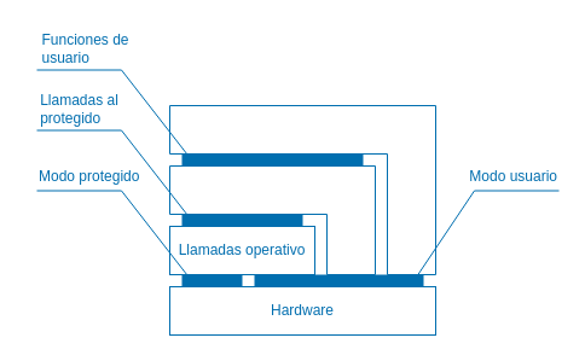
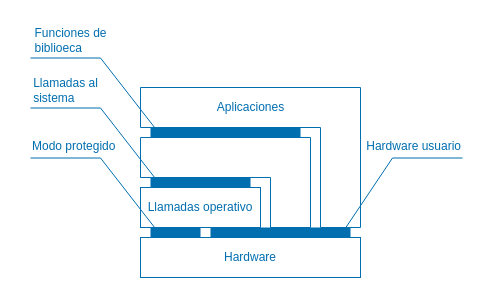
  <mxCell id="0" />
  <mxCell id="1" parent="0" />
  <mxCell id="2" value="" style="rounded=0;whiteSpace=wrap;html=1;fillColor=light-dark(#006EAF,#006EAF);fontColor=light-dark(#006EAF,#006EAF);strokeColor=none;" parent="1" vertex="1"><mxGeometry x="150" y="227" width="50" height="10" as="geometry" /></mxCell>
  <mxCell id="3" value="" style="rounded=0;whiteSpace=wrap;html=1;fillColor=light-dark(#006EAF,#006EAF);fontColor=light-dark(#006EAF,#006EAF);strokeColor=none;" parent="1" vertex="1"><mxGeometry x="210" y="227" width="140" height="10" as="geometry" /></mxCell>
  <mxCell id="4" value="" style="rounded=0;whiteSpace=wrap;html=1;fillColor=light-dark(#006EAF,#006EAF);fontColor=light-dark(#006EAF,#006EAF);strokeColor=none;" parent="1" vertex="1"><mxGeometry x="150" y="177" width="100" height="10" as="geometry" /></mxCell>
  <mxCell id="5" value="" style="rounded=0;whiteSpace=wrap;html=1;fillColor=light-dark(#006EAF,#006EAF);fontColor=light-dark(#006EAF,#006EAF);strokeColor=none;" parent="1" vertex="1"><mxGeometry x="150" y="127" width="150" height="10" as="geometry" /></mxCell>
  <mxCell id="6" value="Hardware" style="rounded=0;whiteSpace=wrap;html=1;fillColor=none;fontColor=light-dark(#006EAF,#006EAF);strokeColor=light-dark(#006EAF,#006EAF);" parent="1" vertex="1"><mxGeometry x="140" y="237" width="220" height="40" as="geometry" /></mxCell>
  <mxCell id="7" value="Llamadas operativo" style="rounded=0;whiteSpace=wrap;html=1;fillColor=none;fontColor=light-dark(#006EAF,#006EAF);strokeColor=light-dark(#006EAF,#006EAF);" parent="1" vertex="1"><mxGeometry x="140" y="187" width="120" height="40" as="geometry" /></mxCell>
  <mxCell id="8" value="" style="edgeStyle=elbowEdgeStyle;elbow=vertical;endArrow=none;html=1;curved=0;rounded=0;endSize=8;startSize=8;endFill=0;strokeColor=light-dark(#006EAF,#006EAF);fontColor=light-dark(#006EAF,#006EAF);" parent="1" edge="1"><mxGeometry width="50" height="50" relative="1" as="geometry"><mxPoint x="140" y="87" as="sourcePoint" /><mxPoint x="320" y="227" as="targetPoint" /><Array as="points"><mxPoint x="230" y="127" /></Array></mxGeometry></mxCell>
  <mxCell id="9" value="" style="edgeStyle=segmentEdgeStyle;endArrow=none;html=1;curved=0;rounded=0;endSize=8;startSize=8;endFill=0;strokeColor=light-dark(#006EAF,#006EAF);fontColor=light-dark(#006EAF,#006EAF);" parent="1" edge="1"><mxGeometry width="50" height="50" relative="1" as="geometry"><mxPoint x="140" y="87" as="sourcePoint" /><mxPoint x="360" y="227" as="targetPoint" /></mxGeometry></mxCell>
  <mxCell id="10" value="" style="endArrow=none;html=1;strokeColor=light-dark(#006EAF,#006EAF);fontColor=light-dark(#006EAF,#006EAF);" parent="1" edge="1"><mxGeometry width="50" height="50" relative="1" as="geometry"><mxPoint x="360" y="227" as="sourcePoint" /><mxPoint x="320" y="227" as="targetPoint" /></mxGeometry></mxCell>
  <mxCell id="11" value="" style="edgeStyle=elbowEdgeStyle;elbow=vertical;endArrow=none;html=1;curved=0;rounded=0;endSize=8;startSize=8;endFill=0;strokeColor=light-dark(#006EAF,#006EAF);fontColor=light-dark(#006EAF,#006EAF);" parent="1" edge="1"><mxGeometry width="50" height="50" relative="1" as="geometry"><mxPoint x="140" y="137" as="sourcePoint" /><mxPoint x="270" y="227" as="targetPoint" /><Array as="points"><mxPoint x="230" y="177" /></Array></mxGeometry></mxCell>
  <mxCell id="12" value="" style="edgeStyle=segmentEdgeStyle;endArrow=none;html=1;curved=0;rounded=0;endSize=8;startSize=8;endFill=0;strokeColor=light-dark(#006EAF,#006EAF);fontColor=light-dark(#006EAF,#006EAF);" parent="1" edge="1"><mxGeometry width="50" height="50" relative="1" as="geometry"><mxPoint x="140" y="137" as="sourcePoint" /><mxPoint x="310" y="227" as="targetPoint" /></mxGeometry></mxCell>
  <mxCell id="13" value="" style="endArrow=none;html=1;strokeColor=light-dark(#006EAF,#006EAF);fontColor=light-dark(#006EAF,#006EAF);" parent="1" edge="1"><mxGeometry width="50" height="50" relative="1" as="geometry"><mxPoint x="270" y="227" as="sourcePoint" /><mxPoint x="310" y="227" as="targetPoint" /></mxGeometry></mxCell>
- <mxCell id="15" value="Modo usuario" style="strokeWidth=1;shadow=0;dashed=0;align=center;html=1;shape=mxgraph.mockup.text.callout;linkText=;textSize=17;textColor=#666666;callDir=NE;callStyle=line;fontSize=12;fontColor=light-dark(#006EAF,#006EAF);align=right;verticalAlign=top;strokeColor=light-dark(#006EAF,#006EAF);" parent="1" vertex="1"><mxGeometry x="342" y="132" width="120" height="100" as="geometry" /></mxCell>
+ <mxCell id="14" value="Aplicaciones" style="text;html=1;align=center;verticalAlign=middle;resizable=0;points=[];autosize=1;strokeColor=none;fillColor=none;fontColor=light-dark(#006EAF,#006EAF);" parent="1" vertex="1"><mxGeometry x="205" y="92" width="90" height="30" as="geometry" /></mxCell>
+ <mxCell id="15" value="Hardware usuario" style="strokeWidth=1;shadow=0;dashed=0;align=center;html=1;shape=mxgraph.mockup.text.callout;linkText=;textSize=17;textColor=#666666;callDir=NE;callStyle=line;fontSize=12;fontColor=light-dark(#006EAF,#006EAF);align=right;verticalAlign=top;strokeColor=light-dark(#006EAF,#006EAF);" parent="1" vertex="1"><mxGeometry x="342" y="132" width="120" height="100" as="geometry" /></mxCell>
  <mxCell id="16" value="Modo protegido" style="strokeWidth=1;shadow=0;dashed=0;align=center;html=1;shape=mxgraph.mockup.text.callout;linkText=;textSize=17;textColor=#666666;callDir=NW;callStyle=line;fontSize=12;fontColor=light-dark(#006EAF,#006EAF);align=left;verticalAlign=top;strokeColor=light-dark(#006EAF,#006EAF);" parent="1" vertex="1"><mxGeometry x="30" y="132" width="128" height="100" as="geometry" /></mxCell>
  <mxCell id="17" value="" style="strokeWidth=1;shadow=0;dashed=0;align=center;html=1;shape=mxgraph.mockup.text.callout;linkText=;textSize=17;textColor=#666666;callDir=NW;callStyle=line;fontSize=12;fontColor=light-dark(#006EAF,#006EAF);align=left;verticalAlign=top;strokeColor=light-dark(#006EAF,#006EAF);" parent="1" vertex="1"><mxGeometry x="30" y="82" width="128" height="100" as="geometry" /></mxCell>
  <mxCell id="18" value="" style="strokeWidth=1;shadow=0;dashed=0;align=center;html=1;shape=mxgraph.mockup.text.callout;linkText=;textSize=17;textColor=#666666;callDir=NW;callStyle=line;fontSize=12;fontColor=light-dark(#006EAF,#006EAF);align=left;verticalAlign=top;strokeColor=light-dark(#006EAF,#006EAF);" parent="1" vertex="1"><mxGeometry x="30" y="32" width="128" height="100" as="geometry" /></mxCell>
- <mxCell id="19" value="&lt;font style=&quot;color: light-dark(rgb(0, 110, 175), rgb(0, 110, 175));&quot;&gt;Llamadas al&lt;br&gt;&lt;/font&gt;&lt;div style=&quot;text-align: left;&quot;&gt;&lt;span style=&quot;background-color: transparent;&quot;&gt;&lt;font style=&quot;color: light-dark(rgb(0, 110, 175), rgb(0, 110, 175));&quot;&gt;protegido&lt;/font&gt;&lt;/span&gt;&lt;/div&gt;" style="text;html=1;align=center;verticalAlign=middle;resizable=0;points=[];autosize=1;strokeColor=none;fillColor=none;fontColor=light-dark(#006EAF,#006EAF);" parent="1" vertex="1"><mxGeometry x="20" y="70" width="90" height="40" as="geometry" /></mxCell>
- <mxCell id="20" value="&lt;font style=&quot;color: light-dark(rgb(0, 110, 175), rgb(0, 110, 175));&quot;&gt;Funciones de&lt;/font&gt;&lt;div style=&quot;text-align: left;&quot;&gt;&lt;font style=&quot;color: light-dark(rgb(0, 110, 175), rgb(0, 110, 175));&quot;&gt;usuario&lt;/font&gt;&lt;/div&gt;" style="text;html=1;align=center;verticalAlign=middle;resizable=0;points=[];autosize=1;strokeColor=none;fillColor=none;fontColor=light-dark(#006EAF,#006EAF);" parent="1" vertex="1"><mxGeometry x="20" y="20" width="100" height="40" as="geometry" /></mxCell>
+ <mxCell id="19" value="&lt;font style=&quot;color: light-dark(rgb(0, 110, 175), rgb(0, 110, 175));&quot;&gt;Llamadas al&lt;br&gt;&lt;/font&gt;&lt;div style=&quot;text-align: left;&quot;&gt;&lt;span style=&quot;background-color: transparent;&quot;&gt;&lt;font style=&quot;color: light-dark(rgb(0, 110, 175), rgb(0, 110, 175));&quot;&gt;sistema&lt;/font&gt;&lt;/span&gt;&lt;/div&gt;" style="text;html=1;align=center;verticalAlign=middle;resizable=0;points=[];autosize=1;strokeColor=none;fillColor=none;fontColor=light-dark(#006EAF,#006EAF);" parent="1" vertex="1"><mxGeometry x="20" y="70" width="90" height="40" as="geometry" /></mxCell>
+ <mxCell id="20" value="&lt;font style=&quot;color: light-dark(rgb(0, 110, 175), rgb(0, 110, 175));&quot;&gt;Funciones de&lt;/font&gt;&lt;div style=&quot;text-align: left;&quot;&gt;&lt;font style=&quot;color: light-dark(rgb(0, 110, 175), rgb(0, 110, 175));&quot;&gt;biblioeca&lt;/font&gt;&lt;/div&gt;" style="text;html=1;align=center;verticalAlign=middle;resizable=0;points=[];autosize=1;strokeColor=none;fillColor=none;fontColor=light-dark(#006EAF,#006EAF);" parent="1" vertex="1"><mxGeometry x="20" y="20" width="100" height="40" as="geometry" /></mxCell>
